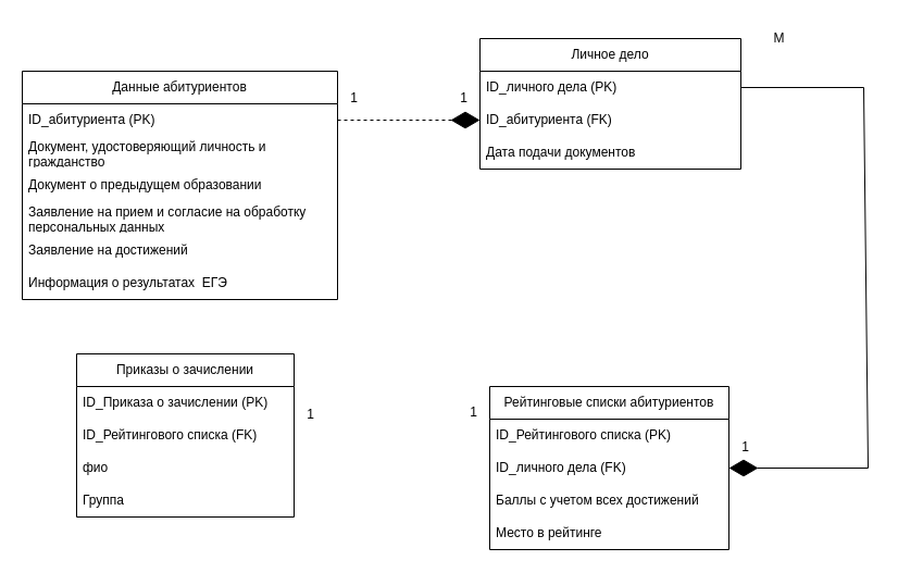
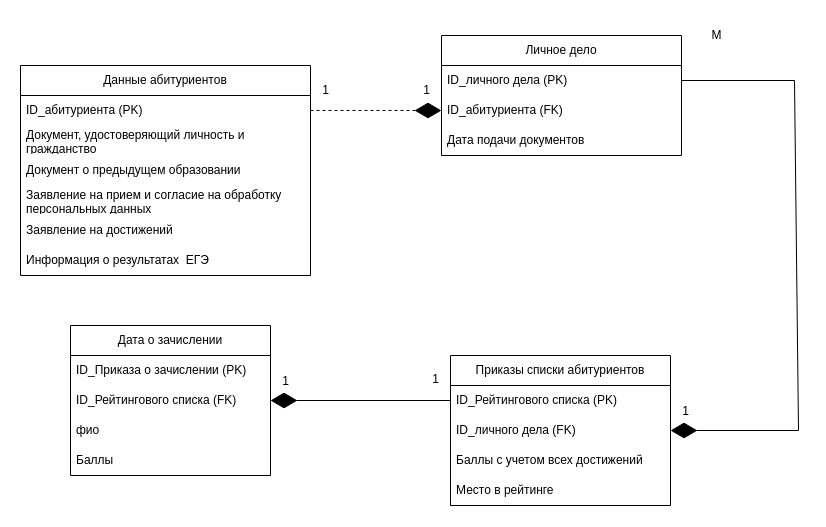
  <mxCell id="0" />
  <mxCell id="1" parent="0" />
  <mxCell id="2" value="Данные абитуриентов" style="swimlane;fontStyle=0;childLayout=stackLayout;horizontal=1;startSize=30;horizontalStack=0;resizeParent=1;resizeParentMax=0;resizeLast=0;collapsible=1;marginBottom=0;whiteSpace=wrap;html=1;" parent="1" vertex="1"><mxGeometry x="20" y="65" width="290" height="210" as="geometry"><mxRectangle x="70" y="160" width="160" height="30" as="alternateBounds" /></mxGeometry></mxCell>
  <mxCell id="3" value="ID_абитуриента (PK)" style="text;strokeColor=none;fillColor=none;align=left;verticalAlign=middle;spacingLeft=4;spacingRight=4;overflow=hidden;points=[[0,0.5],[1,0.5]];portConstraint=eastwest;rotatable=0;whiteSpace=wrap;html=1;" parent="2" vertex="1"><mxGeometry y="30" width="290" height="30" as="geometry" /></mxCell>
  <mxCell id="4" value="Документ, удостоверяющий личность и гражданство" style="text;strokeColor=none;fillColor=none;align=left;verticalAlign=middle;spacingLeft=4;spacingRight=4;overflow=hidden;points=[[0,0.5],[1,0.5]];portConstraint=eastwest;rotatable=0;whiteSpace=wrap;html=1;" parent="2" vertex="1"><mxGeometry y="60" width="290" height="30" as="geometry" /></mxCell>
  <mxCell id="5" value="Документ о предыдущем образовании" style="text;strokeColor=none;fillColor=none;align=left;verticalAlign=middle;spacingLeft=4;spacingRight=4;overflow=hidden;points=[[0,0.5],[1,0.5]];portConstraint=eastwest;rotatable=0;whiteSpace=wrap;html=1;" parent="2" vertex="1"><mxGeometry y="90" width="290" height="30" as="geometry" /></mxCell>
  <mxCell id="6" value="Заявление на прием и согласие на обработку персональных данных" style="text;strokeColor=none;fillColor=none;align=left;verticalAlign=middle;spacingLeft=4;spacingRight=4;overflow=hidden;points=[[0,0.5],[1,0.5]];portConstraint=eastwest;rotatable=0;whiteSpace=wrap;html=1;" parent="2" vertex="1"><mxGeometry y="120" width="290" height="30" as="geometry" /></mxCell>
  <mxCell id="7" value="Заявление на достижений" style="text;strokeColor=none;fillColor=none;align=left;verticalAlign=middle;spacingLeft=4;spacingRight=4;overflow=hidden;points=[[0,0.5],[1,0.5]];portConstraint=eastwest;rotatable=0;whiteSpace=wrap;html=1;" parent="2" vertex="1"><mxGeometry y="150" width="290" height="30" as="geometry" /></mxCell>
  <mxCell id="8" value="Информация о результатах&amp;nbsp; ЕГЭ" style="text;strokeColor=none;fillColor=none;align=left;verticalAlign=middle;spacingLeft=4;spacingRight=4;overflow=hidden;points=[[0,0.5],[1,0.5]];portConstraint=eastwest;rotatable=0;whiteSpace=wrap;html=1;" parent="2" vertex="1"><mxGeometry y="180" width="290" height="30" as="geometry" /></mxCell>
  <mxCell id="9" value="Личное дело" style="swimlane;fontStyle=0;childLayout=stackLayout;horizontal=1;startSize=30;horizontalStack=0;resizeParent=1;resizeParentMax=0;resizeLast=0;collapsible=1;marginBottom=0;whiteSpace=wrap;html=1;" parent="1" vertex="1"><mxGeometry x="441" y="35" width="240" height="120" as="geometry" /></mxCell>
  <mxCell id="10" value="ID_личного дела (PK)" style="text;strokeColor=none;fillColor=none;align=left;verticalAlign=middle;spacingLeft=4;spacingRight=4;overflow=hidden;points=[[0,0.5],[1,0.5]];portConstraint=eastwest;rotatable=0;whiteSpace=wrap;html=1;" parent="9" vertex="1"><mxGeometry y="30" width="240" height="30" as="geometry" /></mxCell>
  <mxCell id="11" value="ID_абитуриента (FK)" style="text;strokeColor=none;fillColor=none;align=left;verticalAlign=middle;spacingLeft=4;spacingRight=4;overflow=hidden;points=[[0,0.5],[1,0.5]];portConstraint=eastwest;rotatable=0;whiteSpace=wrap;html=1;" parent="9" vertex="1"><mxGeometry y="60" width="240" height="30" as="geometry" /></mxCell>
  <mxCell id="12" value="Дата подачи документов" style="text;strokeColor=none;fillColor=none;align=left;verticalAlign=middle;spacingLeft=4;spacingRight=4;overflow=hidden;points=[[0,0.5],[1,0.5]];portConstraint=eastwest;rotatable=0;whiteSpace=wrap;html=1;" parent="9" vertex="1"><mxGeometry y="90" width="240" height="30" as="geometry" /></mxCell>
- <mxCell id="13" value="Рейтинговые списки абитуриентов" style="swimlane;fontStyle=0;childLayout=stackLayout;horizontal=1;startSize=30;horizontalStack=0;resizeParent=1;resizeParentMax=0;resizeLast=0;collapsible=1;marginBottom=0;whiteSpace=wrap;html=1;" parent="1" vertex="1"><mxGeometry x="450" y="355" width="220" height="150" as="geometry" /></mxCell>
+ <mxCell id="13" value="Приказы списки абитуриентов" style="swimlane;fontStyle=0;childLayout=stackLayout;horizontal=1;startSize=30;horizontalStack=0;resizeParent=1;resizeParentMax=0;resizeLast=0;collapsible=1;marginBottom=0;whiteSpace=wrap;html=1;" parent="1" vertex="1"><mxGeometry x="450" y="355" width="220" height="150" as="geometry" /></mxCell>
  <mxCell id="14" value="ID_Рейтингового списка (PK)" style="text;strokeColor=none;fillColor=none;align=left;verticalAlign=middle;spacingLeft=4;spacingRight=4;overflow=hidden;points=[[0,0.5],[1,0.5]];portConstraint=eastwest;rotatable=0;whiteSpace=wrap;html=1;" parent="13" vertex="1"><mxGeometry y="30" width="220" height="30" as="geometry" /></mxCell>
  <mxCell id="15" value="ID_личного дела (FK)" style="text;strokeColor=none;fillColor=none;align=left;verticalAlign=middle;spacingLeft=4;spacingRight=4;overflow=hidden;points=[[0,0.5],[1,0.5]];portConstraint=eastwest;rotatable=0;whiteSpace=wrap;html=1;" parent="13" vertex="1"><mxGeometry y="60" width="220" height="30" as="geometry" /></mxCell>
  <mxCell id="16" value="Баллы с учетом всех достижений" style="text;strokeColor=none;fillColor=none;align=left;verticalAlign=middle;spacingLeft=4;spacingRight=4;overflow=hidden;points=[[0,0.5],[1,0.5]];portConstraint=eastwest;rotatable=0;whiteSpace=wrap;html=1;" parent="13" vertex="1"><mxGeometry y="90" width="220" height="30" as="geometry" /></mxCell>
  <mxCell id="17" value="Место в рейтинге" style="text;strokeColor=none;fillColor=none;align=left;verticalAlign=middle;spacingLeft=4;spacingRight=4;overflow=hidden;points=[[0,0.5],[1,0.5]];portConstraint=eastwest;rotatable=0;whiteSpace=wrap;html=1;" parent="13" vertex="1"><mxGeometry y="120" width="220" height="30" as="geometry" /></mxCell>
- <mxCell id="18" value="Приказы о зачислении" style="swimlane;fontStyle=0;childLayout=stackLayout;horizontal=1;startSize=30;horizontalStack=0;resizeParent=1;resizeParentMax=0;resizeLast=0;collapsible=1;marginBottom=0;whiteSpace=wrap;html=1;" parent="1" vertex="1"><mxGeometry x="70" y="325" width="200" height="150" as="geometry" /></mxCell>
+ <mxCell id="18" value="Дата о зачислении" style="swimlane;fontStyle=0;childLayout=stackLayout;horizontal=1;startSize=30;horizontalStack=0;resizeParent=1;resizeParentMax=0;resizeLast=0;collapsible=1;marginBottom=0;whiteSpace=wrap;html=1;" parent="1" vertex="1"><mxGeometry x="70" y="325" width="200" height="150" as="geometry" /></mxCell>
  <mxCell id="19" value="ID_Приказа о зачислении (PK)" style="text;strokeColor=none;fillColor=none;align=left;verticalAlign=middle;spacingLeft=4;spacingRight=4;overflow=hidden;points=[[0,0.5],[1,0.5]];portConstraint=eastwest;rotatable=0;whiteSpace=wrap;html=1;" parent="18" vertex="1"><mxGeometry y="30" width="200" height="30" as="geometry" /></mxCell>
  <mxCell id="20" value="ID_Рейтингового списка (FK)" style="text;strokeColor=none;fillColor=none;align=left;verticalAlign=middle;spacingLeft=4;spacingRight=4;overflow=hidden;points=[[0,0.5],[1,0.5]];portConstraint=eastwest;rotatable=0;whiteSpace=wrap;html=1;" parent="18" vertex="1"><mxGeometry y="60" width="200" height="30" as="geometry" /></mxCell>
  <mxCell id="21" value="фио" style="text;strokeColor=none;fillColor=none;align=left;verticalAlign=middle;spacingLeft=4;spacingRight=4;overflow=hidden;points=[[0,0.5],[1,0.5]];portConstraint=eastwest;rotatable=0;whiteSpace=wrap;html=1;" parent="18" vertex="1"><mxGeometry y="90" width="200" height="30" as="geometry" /></mxCell>
- <mxCell id="22" value="Группа" style="text;strokeColor=none;fillColor=none;align=left;verticalAlign=middle;spacingLeft=4;spacingRight=4;overflow=hidden;points=[[0,0.5],[1,0.5]];portConstraint=eastwest;rotatable=0;whiteSpace=wrap;html=1;" parent="18" vertex="1"><mxGeometry y="120" width="200" height="30" as="geometry" /></mxCell>
+ <mxCell id="22" value="Баллы" style="text;strokeColor=none;fillColor=none;align=left;verticalAlign=middle;spacingLeft=4;spacingRight=4;overflow=hidden;points=[[0,0.5],[1,0.5]];portConstraint=eastwest;rotatable=0;whiteSpace=wrap;html=1;" parent="18" vertex="1"><mxGeometry y="120" width="200" height="30" as="geometry" /></mxCell>
  <mxCell id="23" value="" style="endArrow=diamondThin;endFill=1;endSize=24;html=1;rounded=0;exitX=1;exitY=0.5;exitDx=0;exitDy=0;entryX=0;entryY=0.5;entryDx=0;entryDy=0;dashed=1;" parent="1" source="3" edge="1" target="11"><mxGeometry width="160" relative="1" as="geometry"><mxPoint x="427" y="-118" as="sourcePoint" /><mxPoint x="428" y="110" as="targetPoint" /></mxGeometry></mxCell>
  <mxCell id="24" value="" style="endArrow=diamondThin;endFill=1;endSize=24;html=1;rounded=0;entryX=1;entryY=0.5;entryDx=0;entryDy=0;exitX=1;exitY=0.5;exitDx=0;exitDy=0;" parent="1" source="10" target="15" edge="1"><mxGeometry width="160" relative="1" as="geometry"><mxPoint x="240" y="325" as="sourcePoint" /><mxPoint x="400" y="325" as="targetPoint" /><Array as="points"><mxPoint x="794" y="80" /><mxPoint x="798" y="430" /></Array></mxGeometry></mxCell>
  <mxCell id="25" value="1" style="text;html=1;align=center;verticalAlign=middle;resizable=0;points=[];autosize=1;strokeColor=none;fillColor=none;" parent="1" vertex="1"><mxGeometry x="310" y="75" width="30" height="30" as="geometry" /></mxCell>
  <mxCell id="26" value="1" style="text;html=1;align=center;verticalAlign=middle;resizable=0;points=[];autosize=1;strokeColor=none;fillColor=none;" parent="1" vertex="1"><mxGeometry x="411" y="75" width="30" height="30" as="geometry" /></mxCell>
  <mxCell id="27" value="M" style="text;html=1;align=center;verticalAlign=middle;resizable=0;points=[];autosize=1;strokeColor=none;fillColor=none;" parent="1" vertex="1"><mxGeometry x="701" y="20" width="30" height="30" as="geometry" /></mxCell>
  <mxCell id="28" value="1" style="text;html=1;align=center;verticalAlign=middle;resizable=0;points=[];autosize=1;strokeColor=none;fillColor=none;" parent="1" vertex="1"><mxGeometry x="670" y="396" width="30" height="30" as="geometry" /></mxCell>
+ <mxCell id="29" value="" style="endArrow=diamondThin;endFill=1;endSize=24;html=1;rounded=0;exitX=0;exitY=0.5;exitDx=0;exitDy=0;entryX=1;entryY=0.5;entryDx=0;entryDy=0;" parent="1" source="14" target="20" edge="1"><mxGeometry width="160" relative="1" as="geometry"><mxPoint x="417" y="476" as="sourcePoint" /><mxPoint x="302" y="361" as="targetPoint" /></mxGeometry></mxCell>
  <mxCell id="30" value="1" style="text;html=1;align=center;verticalAlign=middle;resizable=0;points=[];autosize=1;strokeColor=none;fillColor=none;" parent="1" vertex="1"><mxGeometry x="270" y="366" width="30" height="30" as="geometry" /></mxCell>
  <mxCell id="31" value="1" style="text;html=1;align=center;verticalAlign=middle;resizable=0;points=[];autosize=1;strokeColor=none;fillColor=none;" parent="1" vertex="1"><mxGeometry x="420" y="364" width="30" height="30" as="geometry" /></mxCell>
